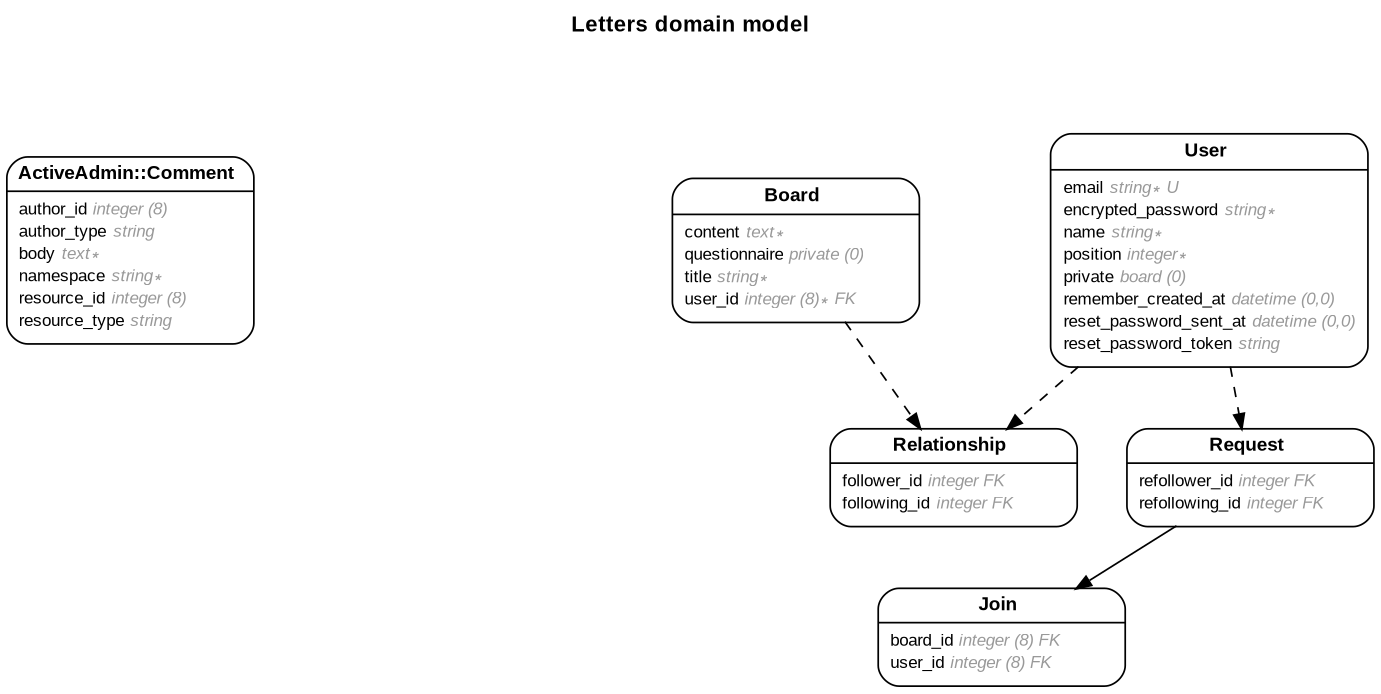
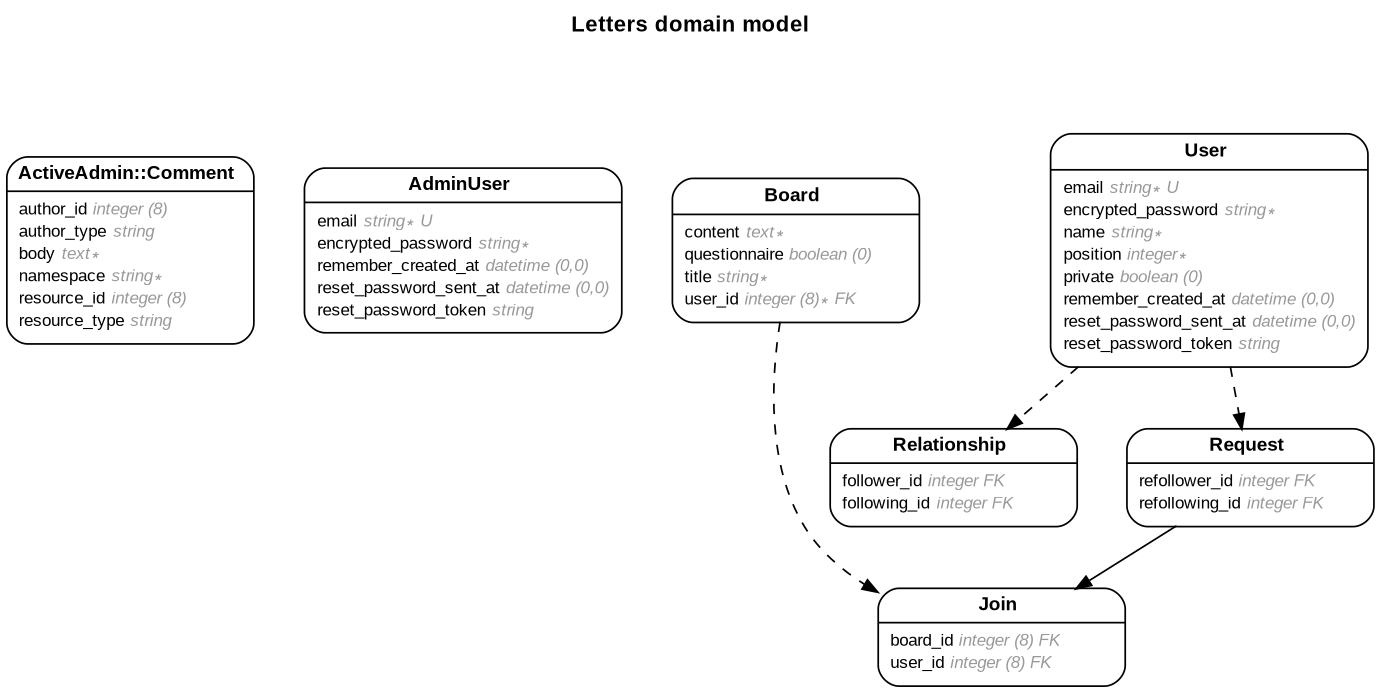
  digraph {
    concentrate=true
    fontname="Arial Bold"
    fontsize=13
    label="Letters domain model\n\n"
    labelloc=t
    nodesep=0.4
    rankdir=TB
    ranksep=0.5
    splines=spline
    node [fontname=Arial fontsize=10 margin="0.07,0.05" penwidth=1.0 shape=Mrecord]
    edge [arrowhead=normal arrowsize=0.9 arrowtail=none dir=both fontname=Arial fontsize=7 labelangle=32 labeldistance=1.8 penwidth=1.0 style=dashed weight=2]
    n1 [label=<{<table border="0" align="center" cellspacing="0.5" cellpadding="0" width="134">   <tr><td align="center" valign="bottom" width="130"><font face="Arial Bold" point-size="11">ActiveAdmin::Comment</font></td></tr> </table> | <table border="0" align="left" cellspacing="2" cellpadding="0" width="134">   <tr><td align="left" width="130" port="author_id">author_id <font face="Arial Italic" color="grey60">integer (8)</font></td></tr>   <tr><td align="left" width="130" port="author_type">author_type <font face="Arial Italic" color="grey60">string</font></td></tr>   <tr><td align="left" width="130" port="body">body <font face="Arial Italic" color="grey60">text ∗</font></td></tr>   <tr><td align="left" width="130" port="namespace">namespace <font face="Arial Italic" color="grey60">string ∗</font></td></tr>   <tr><td align="left" width="130" port="resource_id">resource_id <font face="Arial Italic" color="grey60">integer (8)</font></td></tr>   <tr><td align="left" width="130" port="resource_type">resource_type <font face="Arial Italic" color="grey60">string</font></td></tr> </table> }>]
-   n3 [label=<{<table border="0" align="center" cellspacing="0.5" cellpadding="0" width="134">   <tr><td align="center" valign="bottom" width="130"><font face="Arial Bold" point-size="11">Board</font></td></tr> </table> | <table border="0" align="left" cellspacing="2" cellpadding="0" width="134">   <tr><td align="left" width="130" port="content">content <font face="Arial Italic" color="grey60">text ∗</font></td></tr>   <tr><td align="left" width="130" port="questionnaire">questionnaire <font face="Arial Italic" color="grey60">private (0)</font></td></tr>   <tr><td align="left" width="130" port="title">title <font face="Arial Italic" color="grey60">string ∗</font></td></tr>   <tr><td align="left" width="130" port="user_id">user_id <font face="Arial Italic" color="grey60">integer (8) ∗ FK</font></td></tr> </table> }>]
+   n2 [label=<{<table border="0" align="center" cellspacing="0.5" cellpadding="0" width="134">   <tr><td align="center" valign="bottom" width="130"><font face="Arial Bold" point-size="11">AdminUser</font></td></tr> </table> | <table border="0" align="left" cellspacing="2" cellpadding="0" width="134">   <tr><td align="left" width="130" port="email">email <font face="Arial Italic" color="grey60">string ∗ U</font></td></tr>   <tr><td align="left" width="130" port="encrypted_password">encrypted_password <font face="Arial Italic" color="grey60">string ∗</font></td></tr>   <tr><td align="left" width="130" port="remember_created_at">remember_created_at <font face="Arial Italic" color="grey60">datetime (0,0)</font></td></tr>   <tr><td align="left" width="130" port="reset_password_sent_at">reset_password_sent_at <font face="Arial Italic" color="grey60">datetime (0,0)</font></td></tr>   <tr><td align="left" width="130" port="reset_password_token">reset_password_token <font face="Arial Italic" color="grey60">string</font></td></tr> </table> }>]
+   n3 [label=<{<table border="0" align="center" cellspacing="0.5" cellpadding="0" width="134">   <tr><td align="center" valign="bottom" width="130"><font face="Arial Bold" point-size="11">Board</font></td></tr> </table> | <table border="0" align="left" cellspacing="2" cellpadding="0" width="134">   <tr><td align="left" width="130" port="content">content <font face="Arial Italic" color="grey60">text ∗</font></td></tr>   <tr><td align="left" width="130" port="questionnaire">questionnaire <font face="Arial Italic" color="grey60">boolean (0)</font></td></tr>   <tr><td align="left" width="130" port="title">title <font face="Arial Italic" color="grey60">string ∗</font></td></tr>   <tr><td align="left" width="130" port="user_id">user_id <font face="Arial Italic" color="grey60">integer (8) ∗ FK</font></td></tr> </table> }>]
    n4 [label=<{<table border="0" align="center" cellspacing="0.5" cellpadding="0" width="134">   <tr><td align="center" valign="bottom" width="130"><font face="Arial Bold" point-size="11">Join</font></td></tr> </table> | <table border="0" align="left" cellspacing="2" cellpadding="0" width="134">   <tr><td align="left" width="130" port="board_id">board_id <font face="Arial Italic" color="grey60">integer (8) FK</font></td></tr>   <tr><td align="left" width="130" port="user_id">user_id <font face="Arial Italic" color="grey60">integer (8) FK</font></td></tr> </table> }>]
-   n5 [label=<{<table border="0" align="center" cellspacing="0.5" cellpadding="0" width="134">   <tr><td align="center" valign="bottom" width="130"><font face="Arial Bold" point-size="11">User</font></td></tr> </table> | <table border="0" align="left" cellspacing="2" cellpadding="0" width="134">   <tr><td align="left" width="130" port="email">email <font face="Arial Italic" color="grey60">string ∗ U</font></td></tr>   <tr><td align="left" width="130" port="encrypted_password">encrypted_password <font face="Arial Italic" color="grey60">string ∗</font></td></tr>   <tr><td align="left" width="130" port="name">name <font face="Arial Italic" color="grey60">string ∗</font></td></tr>   <tr><td align="left" width="130" port="position">position <font face="Arial Italic" color="grey60">integer ∗</font></td></tr>   <tr><td align="left" width="130" port="private">private <font face="Arial Italic" color="grey60">board (0)</font></td></tr>   <tr><td align="left" width="130" port="remember_created_at">remember_created_at <font face="Arial Italic" color="grey60">datetime (0,0)</font></td></tr>   <tr><td align="left" width="130" port="reset_password_sent_at">reset_password_sent_at <font face="Arial Italic" color="grey60">datetime (0,0)</font></td></tr>   <tr><td align="left" width="130" port="reset_password_token">reset_password_token <font face="Arial Italic" color="grey60">string</font></td></tr> </table> }>]
+   n5 [label=<{<table border="0" align="center" cellspacing="0.5" cellpadding="0" width="134">   <tr><td align="center" valign="bottom" width="130"><font face="Arial Bold" point-size="11">User</font></td></tr> </table> | <table border="0" align="left" cellspacing="2" cellpadding="0" width="134">   <tr><td align="left" width="130" port="email">email <font face="Arial Italic" color="grey60">string ∗ U</font></td></tr>   <tr><td align="left" width="130" port="encrypted_password">encrypted_password <font face="Arial Italic" color="grey60">string ∗</font></td></tr>   <tr><td align="left" width="130" port="name">name <font face="Arial Italic" color="grey60">string ∗</font></td></tr>   <tr><td align="left" width="130" port="position">position <font face="Arial Italic" color="grey60">integer ∗</font></td></tr>   <tr><td align="left" width="130" port="private">private <font face="Arial Italic" color="grey60">boolean (0)</font></td></tr>   <tr><td align="left" width="130" port="remember_created_at">remember_created_at <font face="Arial Italic" color="grey60">datetime (0,0)</font></td></tr>   <tr><td align="left" width="130" port="reset_password_sent_at">reset_password_sent_at <font face="Arial Italic" color="grey60">datetime (0,0)</font></td></tr>   <tr><td align="left" width="130" port="reset_password_token">reset_password_token <font face="Arial Italic" color="grey60">string</font></td></tr> </table> }>]
    n6 [label=<{<table border="0" align="center" cellspacing="0.5" cellpadding="0" width="134">   <tr><td align="center" valign="bottom" width="130"><font face="Arial Bold" point-size="11">Relationship</font></td></tr> </table> | <table border="0" align="left" cellspacing="2" cellpadding="0" width="134">   <tr><td align="left" width="130" port="follower_id">follower_id <font face="Arial Italic" color="grey60">integer FK</font></td></tr>   <tr><td align="left" width="130" port="following_id">following_id <font face="Arial Italic" color="grey60">integer FK</font></td></tr> </table> }>]
    n7 [label=<{<table border="0" align="center" cellspacing="0.5" cellpadding="0" width="134">   <tr><td align="center" valign="bottom" width="130"><font face="Arial Bold" point-size="11">Request</font></td></tr> </table> | <table border="0" align="left" cellspacing="2" cellpadding="0" width="134">   <tr><td align="left" width="130" port="refollower_id">refollower_id <font face="Arial Italic" color="grey60">integer FK</font></td></tr>   <tr><td align="left" width="130" port="refollowing_id">refollowing_id <font face="Arial Italic" color="grey60">integer FK</font></td></tr> </table> }>]
-   n3 -> n6
+   n3 -> n4
    n5 -> n6 [weight=4]
    n5 -> n7 [weight=4]
    n7 -> n4 [style=solid]
  }
